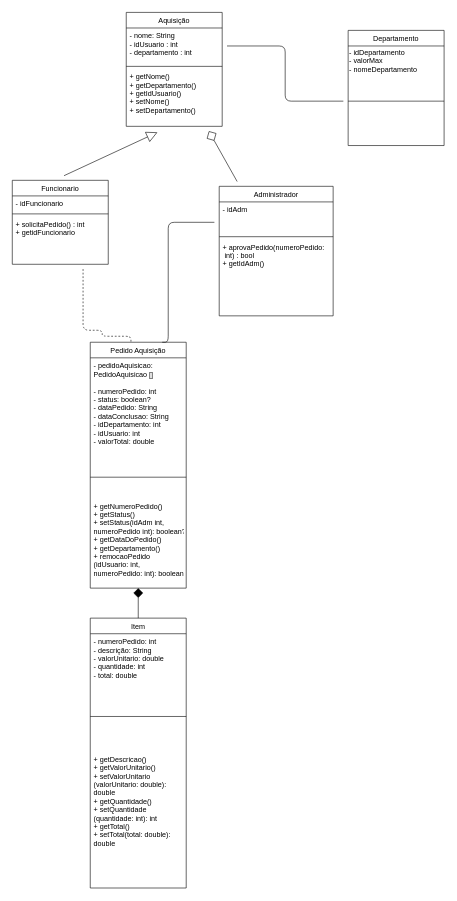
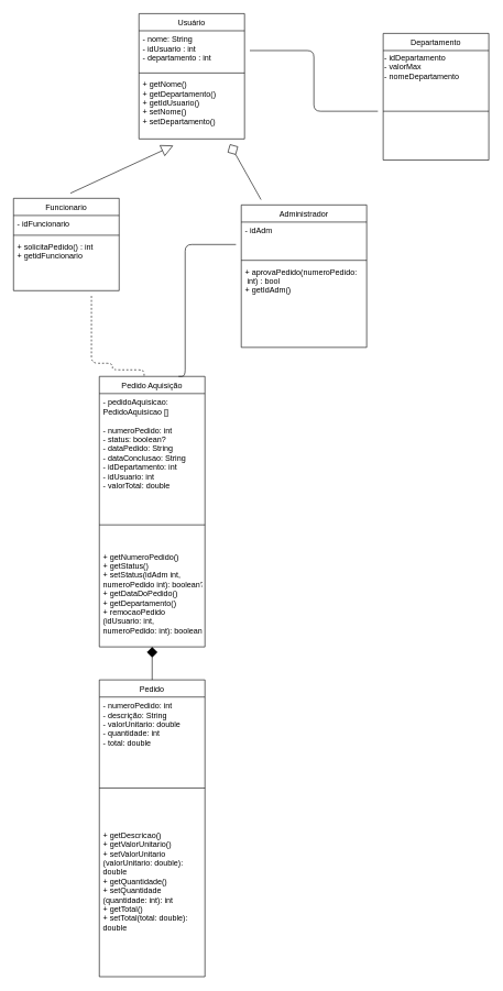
  <mxCell id="0" />
  <mxCell id="1" parent="0" />
- <mxCell id="2" value="Aquisição" style="swimlane;fontStyle=0;align=center;verticalAlign=top;childLayout=stackLayout;horizontal=1;startSize=26;horizontalStack=0;resizeParent=1;resizeLast=0;collapsible=1;marginBottom=0;rounded=0;shadow=0;strokeWidth=1;" parent="1" vertex="1"><mxGeometry x="210" y="20" width="160" height="190" as="geometry"><mxRectangle x="230" y="140" width="160" height="26" as="alternateBounds" /></mxGeometry></mxCell>
+ <mxCell id="2" value="Usuário" style="swimlane;fontStyle=0;align=center;verticalAlign=top;childLayout=stackLayout;horizontal=1;startSize=26;horizontalStack=0;resizeParent=1;resizeLast=0;collapsible=1;marginBottom=0;rounded=0;shadow=0;strokeWidth=1;" parent="1" vertex="1"><mxGeometry x="210" y="20" width="160" height="190" as="geometry"><mxRectangle x="230" y="140" width="160" height="26" as="alternateBounds" /></mxGeometry></mxCell>
  <mxCell id="3" value="- nome: String&#10;- idUsuario : int&#10;- departamento : int" style="text;align=left;verticalAlign=top;spacingLeft=4;spacingRight=4;overflow=hidden;rotatable=0;points=[[0,0.5],[1,0.5]];portConstraint=eastwest;rounded=0;shadow=0;html=0;" parent="2" vertex="1"><mxGeometry y="26" width="160" height="60" as="geometry" /></mxCell>
  <mxCell id="4" value="" style="line;html=1;strokeWidth=1;align=left;verticalAlign=middle;spacingTop=-1;spacingLeft=3;spacingRight=3;rotatable=0;labelPosition=right;points=[];portConstraint=eastwest;" parent="2" vertex="1"><mxGeometry y="86" width="160" height="8" as="geometry" /></mxCell>
  <mxCell id="5" value="+ getNome()&#10;+ getDepartamento()&#10;+ getIdUsuario()&#10;+ setNome()&#10;+ setDepartamento()" style="text;align=left;verticalAlign=top;spacingLeft=4;spacingRight=4;overflow=hidden;rotatable=0;points=[[0,0.5],[1,0.5]];portConstraint=eastwest;" parent="2" vertex="1"><mxGeometry y="94" width="160" height="96" as="geometry" /></mxCell>
  <mxCell id="6" value="Departamento" style="swimlane;fontStyle=0;align=center;verticalAlign=top;childLayout=stackLayout;horizontal=1;startSize=26;horizontalStack=0;resizeParent=1;resizeLast=0;collapsible=1;marginBottom=0;rounded=0;shadow=0;strokeWidth=1;" parent="1" vertex="1"><mxGeometry x="580" y="50" width="160" height="192" as="geometry"><mxRectangle x="130" y="380" width="160" height="26" as="alternateBounds" /></mxGeometry></mxCell>
  <mxCell id="7" value="- idDepartamento&lt;br&gt;- valorMax&lt;br&gt;- nomeDepartamento" style="text;html=1;align=left;verticalAlign=middle;resizable=0;points=[];autosize=1;strokeColor=none;fillColor=none;" parent="6" vertex="1"><mxGeometry y="26" width="160" height="50" as="geometry" /></mxCell>
  <mxCell id="8" value="" style="line;html=1;strokeWidth=1;align=left;verticalAlign=middle;spacingTop=-1;spacingLeft=3;spacingRight=3;rotatable=0;labelPosition=right;points=[];portConstraint=eastwest;" parent="6" vertex="1"><mxGeometry y="76" width="160" height="84" as="geometry" /></mxCell>
  <mxCell id="9" value="Funcionario" style="swimlane;fontStyle=0;align=center;verticalAlign=top;childLayout=stackLayout;horizontal=1;startSize=26;horizontalStack=0;resizeParent=1;resizeLast=0;collapsible=1;marginBottom=0;rounded=0;shadow=0;strokeWidth=1;" parent="1" vertex="1"><mxGeometry x="20" y="300" width="160" height="140" as="geometry"><mxRectangle x="340" y="380" width="170" height="26" as="alternateBounds" /></mxGeometry></mxCell>
  <mxCell id="10" value="- idFuncionario" style="text;align=left;verticalAlign=top;spacingLeft=4;spacingRight=4;overflow=hidden;rotatable=0;points=[[0,0.5],[1,0.5]];portConstraint=eastwest;" parent="9" vertex="1"><mxGeometry y="26" width="160" height="26" as="geometry" /></mxCell>
  <mxCell id="11" value="" style="line;html=1;strokeWidth=1;align=left;verticalAlign=middle;spacingTop=-1;spacingLeft=3;spacingRight=3;rotatable=0;labelPosition=right;points=[];portConstraint=eastwest;" parent="9" vertex="1"><mxGeometry y="52" width="160" height="8" as="geometry" /></mxCell>
  <mxCell id="12" value="+ solicitaPedido() : int &#10;+ getidFuncionario" style="text;align=left;verticalAlign=top;spacingLeft=4;spacingRight=4;overflow=hidden;rotatable=0;points=[[0,0.5],[1,0.5]];portConstraint=eastwest;" parent="9" vertex="1"><mxGeometry y="60" width="160" height="40" as="geometry" /></mxCell>
  <mxCell id="13" value="Administrador" style="swimlane;fontStyle=0;align=center;verticalAlign=top;childLayout=stackLayout;horizontal=1;startSize=26;horizontalStack=0;resizeParent=1;resizeLast=0;collapsible=1;marginBottom=0;rounded=0;shadow=0;strokeWidth=1;" parent="1" vertex="1"><mxGeometry x="365" y="310" width="190" height="216" as="geometry"><mxRectangle x="550" y="140" width="160" height="26" as="alternateBounds" /></mxGeometry></mxCell>
  <mxCell id="14" value="- idAdm" style="text;align=left;verticalAlign=top;spacingLeft=4;spacingRight=4;overflow=hidden;rotatable=0;points=[[0,0.5],[1,0.5]];portConstraint=eastwest;rounded=0;shadow=0;html=0;" parent="13" vertex="1"><mxGeometry y="26" width="190" height="54" as="geometry" /></mxCell>
  <mxCell id="15" value="" style="line;html=1;strokeWidth=1;align=left;verticalAlign=middle;spacingTop=-1;spacingLeft=3;spacingRight=3;rotatable=0;labelPosition=right;points=[];portConstraint=eastwest;" parent="13" vertex="1"><mxGeometry y="80" width="190" height="8" as="geometry" /></mxCell>
  <mxCell id="16" value="+ aprovaPedido(numeroPedido:&#10; int) : bool&#10;+ getIdAdm()" style="text;align=left;verticalAlign=top;spacingLeft=4;spacingRight=4;overflow=hidden;rotatable=0;points=[[0,0.5],[1,0.5]];portConstraint=eastwest;" parent="13" vertex="1"><mxGeometry y="88" width="190" height="100" as="geometry" /></mxCell>
  <mxCell id="17" value="Pedido Aquisição" style="swimlane;fontStyle=0;align=center;verticalAlign=top;childLayout=stackLayout;horizontal=1;startSize=26;horizontalStack=0;resizeParent=1;resizeLast=0;collapsible=1;marginBottom=0;rounded=0;shadow=0;strokeWidth=1;" parent="1" vertex="1"><mxGeometry x="150" y="570" width="160" height="410" as="geometry"><mxRectangle x="340" y="380" width="170" height="26" as="alternateBounds" /></mxGeometry></mxCell>
  <mxCell id="18" value="- pedidoAquisicao: &#10;PedidoAquisicao []&#10;&#10;- numeroPedido: int&#10;- status: boolean?&#10;- dataPedido: String&#10;- dataConclusao: String&#10;- idDepartamento: int&#10;- idUsuario: int&#10;- valorTotal: double&#10;&#10;" style="text;align=left;verticalAlign=top;spacingLeft=4;spacingRight=4;overflow=hidden;rotatable=0;points=[[0,0.5],[1,0.5]];portConstraint=eastwest;" parent="17" vertex="1"><mxGeometry y="26" width="160" height="164" as="geometry" /></mxCell>
  <mxCell id="19" value="" style="line;html=1;strokeWidth=1;align=left;verticalAlign=middle;spacingTop=-1;spacingLeft=3;spacingRight=3;rotatable=0;labelPosition=right;points=[];portConstraint=eastwest;" parent="17" vertex="1"><mxGeometry y="190" width="160" height="70" as="geometry" /></mxCell>
  <mxCell id="20" value="+ getNumeroPedido()&#10;+ getStatus()&#10;+ setStatus(idAdm int, &#10;numeroPedido int): boolean?&#10;+ getDataDoPedido()&#10;+ getDepartamento()&#10;+ remocaoPedido&#10;(idUsuario: int, &#10;numeroPedido: int): boolean&#10;" style="text;align=left;verticalAlign=top;spacingLeft=4;spacingRight=4;overflow=hidden;rotatable=0;points=[[0,0.5],[1,0.5]];portConstraint=eastwest;" vertex="1" parent="17"><mxGeometry y="260" width="160" height="150" as="geometry" /></mxCell>
- <mxCell id="21" value="Item&#10;" style="swimlane;fontStyle=0;align=center;verticalAlign=top;childLayout=stackLayout;horizontal=1;startSize=26;horizontalStack=0;resizeParent=1;resizeLast=0;collapsible=1;marginBottom=0;rounded=0;shadow=0;strokeWidth=1;" parent="1" vertex="1"><mxGeometry x="150" y="1030" width="160" height="450" as="geometry"><mxRectangle x="340" y="380" width="170" height="26" as="alternateBounds" /></mxGeometry></mxCell>
+ <mxCell id="21" value="Pedido&#10;" style="swimlane;fontStyle=0;align=center;verticalAlign=top;childLayout=stackLayout;horizontal=1;startSize=26;horizontalStack=0;resizeParent=1;resizeLast=0;collapsible=1;marginBottom=0;rounded=0;shadow=0;strokeWidth=1;" parent="1" vertex="1"><mxGeometry x="150" y="1030" width="160" height="450" as="geometry"><mxRectangle x="340" y="380" width="170" height="26" as="alternateBounds" /></mxGeometry></mxCell>
  <mxCell id="22" value="- numeroPedido: int&#10;- descrição: String&#10;- valorUnitario: double&#10;- quantidade: int&#10;- total: double" style="text;align=left;verticalAlign=top;spacingLeft=4;spacingRight=4;overflow=hidden;rotatable=0;points=[[0,0.5],[1,0.5]];portConstraint=eastwest;" parent="21" vertex="1"><mxGeometry y="26" width="160" height="94" as="geometry" /></mxCell>
  <mxCell id="23" value="" style="line;html=1;strokeWidth=1;align=left;verticalAlign=middle;spacingTop=-1;spacingLeft=3;spacingRight=3;rotatable=0;labelPosition=right;points=[];portConstraint=eastwest;" parent="21" vertex="1"><mxGeometry y="120" width="160" height="88" as="geometry" /></mxCell>
  <mxCell id="24" value="&#10;+ getDescricao()&#10;+ getValorUnitario()&#10;+ setValorUnitario&#10;(valorUnitario: double): &#10;double&#10;+ getQuantidade()&#10;+ setQuantidade&#10;(quantidade: int): int&#10;+ getTotal()&#10;+ setTotal(total: double): &#10;double" style="text;align=left;verticalAlign=top;spacingLeft=4;spacingRight=4;overflow=hidden;rotatable=0;points=[[0,0.5],[1,0.5]];portConstraint=eastwest;" vertex="1" parent="21"><mxGeometry y="208" width="160" height="202" as="geometry" /></mxCell>
  <mxCell id="25" value="" style="endArrow=diamond;endSize=16;endFill=0;html=1;sourcePerimeterSpacing=8;targetPerimeterSpacing=8;" parent="1" source="13" target="2" edge="1"><mxGeometry width="160" relative="1" as="geometry"><mxPoint x="250" y="230" as="sourcePoint" /><mxPoint x="210" y="220" as="targetPoint" /></mxGeometry></mxCell>
  <mxCell id="26" value="" style="endArrow=block;endSize=16;endFill=0;html=1;sourcePerimeterSpacing=8;targetPerimeterSpacing=8;exitX=0.539;exitY=-0.055;exitDx=0;exitDy=0;exitPerimeter=0;" parent="1" source="9" edge="1"><mxGeometry width="160" relative="1" as="geometry"><mxPoint x="531.76" y="119.872" as="sourcePoint" /><mxPoint x="262" y="220" as="targetPoint" /></mxGeometry></mxCell>
  <mxCell id="27" value="" style="endArrow=none;html=1;edgeStyle=orthogonalEdgeStyle;startSize=14;endSize=14;sourcePerimeterSpacing=8;targetPerimeterSpacing=8;" parent="1" source="3" target="8" edge="1"><mxGeometry relative="1" as="geometry"><mxPoint x="340" y="350" as="sourcePoint" /><mxPoint x="660" y="110" as="targetPoint" /><Array as="points" /></mxGeometry></mxCell>
  <mxCell id="28" value="" style="endArrow=none;html=1;edgeStyle=orthogonalEdgeStyle;startSize=14;endSize=14;sourcePerimeterSpacing=8;targetPerimeterSpacing=8;entryX=0.75;entryY=0;entryDx=0;entryDy=0;" parent="1" source="14" target="17" edge="1"><mxGeometry relative="1" as="geometry"><mxPoint x="430" y="340" as="sourcePoint" /><mxPoint x="230" y="573" as="targetPoint" /><Array as="points"><mxPoint x="280" y="370" /><mxPoint x="280" y="570" /></Array></mxGeometry></mxCell>
  <mxCell id="29" value="" style="endArrow=none;html=1;edgeStyle=orthogonalEdgeStyle;startSize=14;endSize=14;sourcePerimeterSpacing=8;targetPerimeterSpacing=8;entryX=0.424;entryY=-0.001;entryDx=0;entryDy=0;entryPerimeter=0;dashed=1;" parent="1" source="9" target="17" edge="1"><mxGeometry relative="1" as="geometry"><mxPoint x="367" y="373" as="sourcePoint" /><mxPoint x="240" y="583" as="targetPoint" /><Array as="points"><mxPoint x="138" y="550" /><mxPoint x="170" y="550" /><mxPoint x="170" y="560" /><mxPoint x="218" y="560" /></Array></mxGeometry></mxCell>
  <mxCell id="30" value="" style="endArrow=diamond;html=1;startSize=14;endSize=14;sourcePerimeterSpacing=8;targetPerimeterSpacing=8;exitX=0.5;exitY=0;exitDx=0;exitDy=0;entryX=0.5;entryY=1;entryDx=0;entryDy=0;" parent="1" source="21" target="17" edge="1"><mxGeometry width="50" height="50" relative="1" as="geometry"><mxPoint x="210" y="770" as="sourcePoint" /><mxPoint x="260" y="720" as="targetPoint" /></mxGeometry></mxCell>
